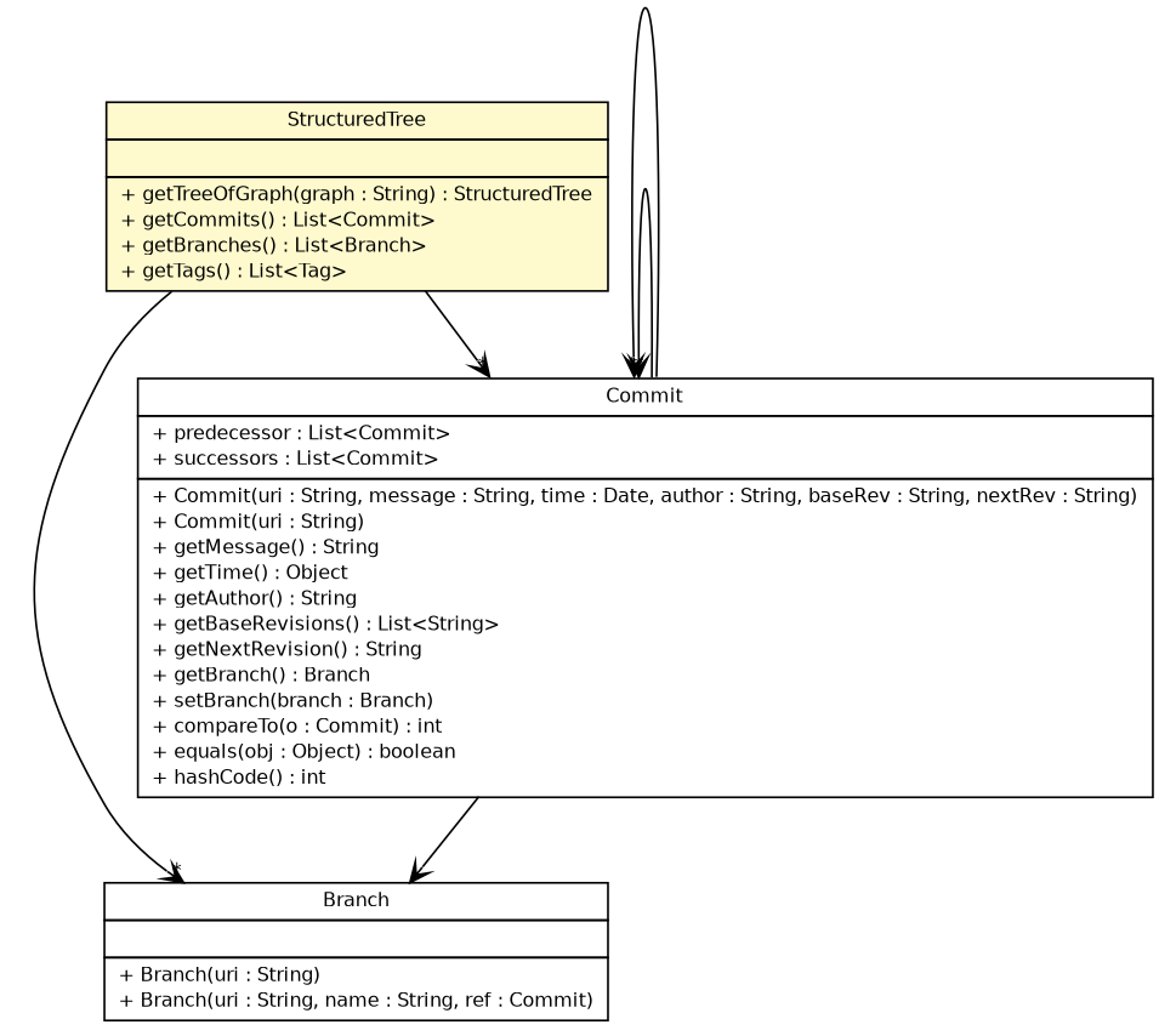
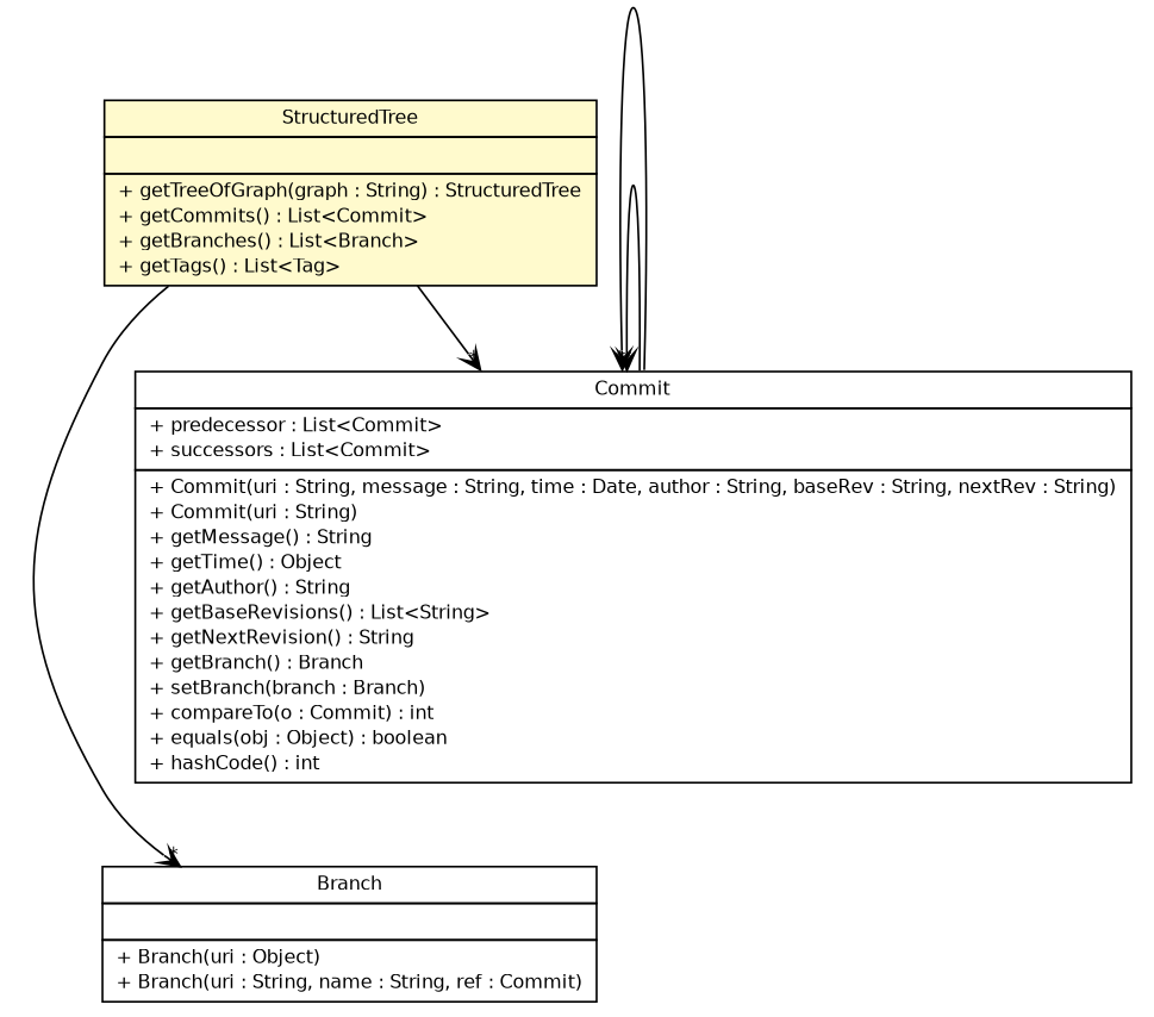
  digraph {
    nodesep=0.25
    ranksep=0.5
    node [fontcolor=black fontname=Helvetica fontsize=10.0 shape=plaintext]
    edge [arrowhead=open color=black fontcolor=black fontname=Helvetica fontsize=10.0 headlabel="*" headport=p labelfontname=Helvetica labelfontsize=10 tailport=p]
-   n1 [label=<<table title="de.tud.plt.r43ples.revisionTree.Branch" border="0" cellborder="1" cellspacing="0" cellpadding="2" port="p" href="./Branch.html"> 		<tr><td><table border="0" cellspacing="0" cellpadding="1"> <tr><td align="center" balign="center"> Branch </td></tr> 		</table></td></tr> 		<tr><td><table border="0" cellspacing="0" cellpadding="1"> <tr><td align="left" balign="left">  </td></tr> 		</table></td></tr> 		<tr><td><table border="0" cellspacing="0" cellpadding="1"> <tr><td align="left" balign="left"> + Branch(uri : String) </td></tr> <tr><td align="left" balign="left"> + Branch(uri : String, name : String, ref : Commit) </td></tr> 		</table></td></tr> 		</table>>]
+   n1 [label=<<table title="de.tud.plt.r43ples.revisionTree.Branch" border="0" cellborder="1" cellspacing="0" cellpadding="2" port="p" href="./Branch.html"> 		<tr><td><table border="0" cellspacing="0" cellpadding="1"> <tr><td align="center" balign="center"> Branch </td></tr> 		</table></td></tr> 		<tr><td><table border="0" cellspacing="0" cellpadding="1"> <tr><td align="left" balign="left">  </td></tr> 		</table></td></tr> 		<tr><td><table border="0" cellspacing="0" cellpadding="1"> <tr><td align="left" balign="left"> + Branch(uri : Object) </td></tr> <tr><td align="left" balign="left"> + Branch(uri : String, name : String, ref : Commit) </td></tr> 		</table></td></tr> 		</table>>]
    n2 [label=<<table title="de.tud.plt.r43ples.revisionTree.StructuredTree" border="0" cellborder="1" cellspacing="0" cellpadding="2" port="p" bgcolor="lemonChiffon" href="./StructuredTree.html"> 		<tr><td><table border="0" cellspacing="0" cellpadding="1"> <tr><td align="center" balign="center"> StructuredTree </td></tr> 		</table></td></tr> 		<tr><td><table border="0" cellspacing="0" cellpadding="1"> <tr><td align="left" balign="left">  </td></tr> 		</table></td></tr> 		<tr><td><table border="0" cellspacing="0" cellpadding="1"> <tr><td align="left" balign="left"> + getTreeOfGraph(graph : String) : StructuredTree </td></tr> <tr><td align="left" balign="left"> + getCommits() : List&lt;Commit&gt; </td></tr> <tr><td align="left" balign="left"> + getBranches() : List&lt;Branch&gt; </td></tr> <tr><td align="left" balign="left"> + getTags() : List&lt;Tag&gt; </td></tr> 		</table></td></tr> 		</table>>]
    n3 [label=<<table title="de.tud.plt.r43ples.revisionTree.Commit" border="0" cellborder="1" cellspacing="0" cellpadding="2" port="p" href="./Commit.html"> 		<tr><td><table border="0" cellspacing="0" cellpadding="1"> <tr><td align="center" balign="center"> Commit </td></tr> 		</table></td></tr> 		<tr><td><table border="0" cellspacing="0" cellpadding="1"> <tr><td align="left" balign="left"> + predecessor : List&lt;Commit&gt; </td></tr> <tr><td align="left" balign="left"> + successors : List&lt;Commit&gt; </td></tr> 		</table></td></tr> 		<tr><td><table border="0" cellspacing="0" cellpadding="1"> <tr><td align="left" balign="left"> + Commit(uri : String, message : String, time : Date, author : String, baseRev : String, nextRev : String) </td></tr> <tr><td align="left" balign="left"> + Commit(uri : String) </td></tr> <tr><td align="left" balign="left"> + getMessage() : String </td></tr> <tr><td align="left" balign="left"> + getTime() : Object </td></tr> <tr><td align="left" balign="left"> + getAuthor() : String </td></tr> <tr><td align="left" balign="left"> + getBaseRevisions() : List&lt;String&gt; </td></tr> <tr><td align="left" balign="left"> + getNextRevision() : String </td></tr> <tr><td align="left" balign="left"> + getBranch() : Branch </td></tr> <tr><td align="left" balign="left"> + setBranch(branch : Branch) </td></tr> <tr><td align="left" balign="left"> + compareTo(o : Commit) : int </td></tr> <tr><td align="left" balign="left"> + equals(obj : Object) : boolean </td></tr> <tr><td align="left" balign="left"> + hashCode() : int </td></tr> 		</table></td></tr> 		</table>>]
    n2 -> n1
    n2 -> n3
-   n3 -> n1 [headlabel=""]
    n3 -> n3
    n3 -> n3
  }
